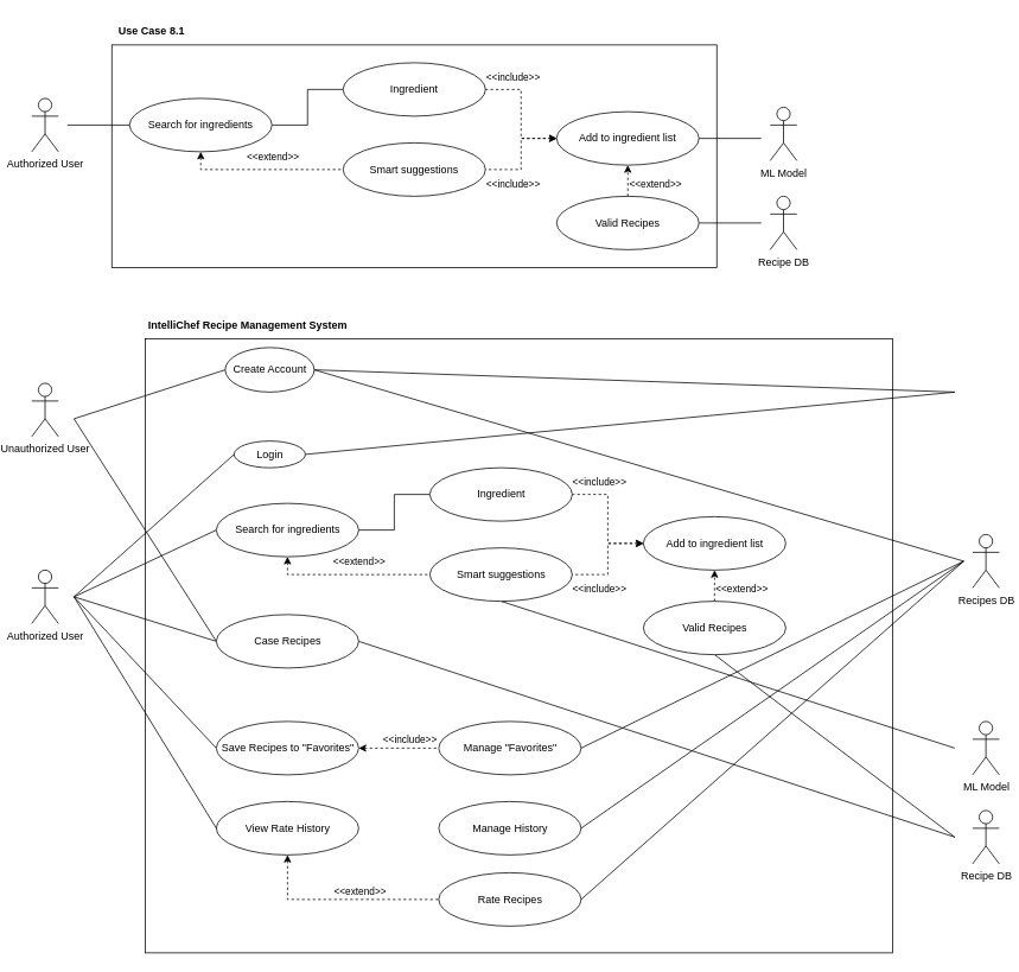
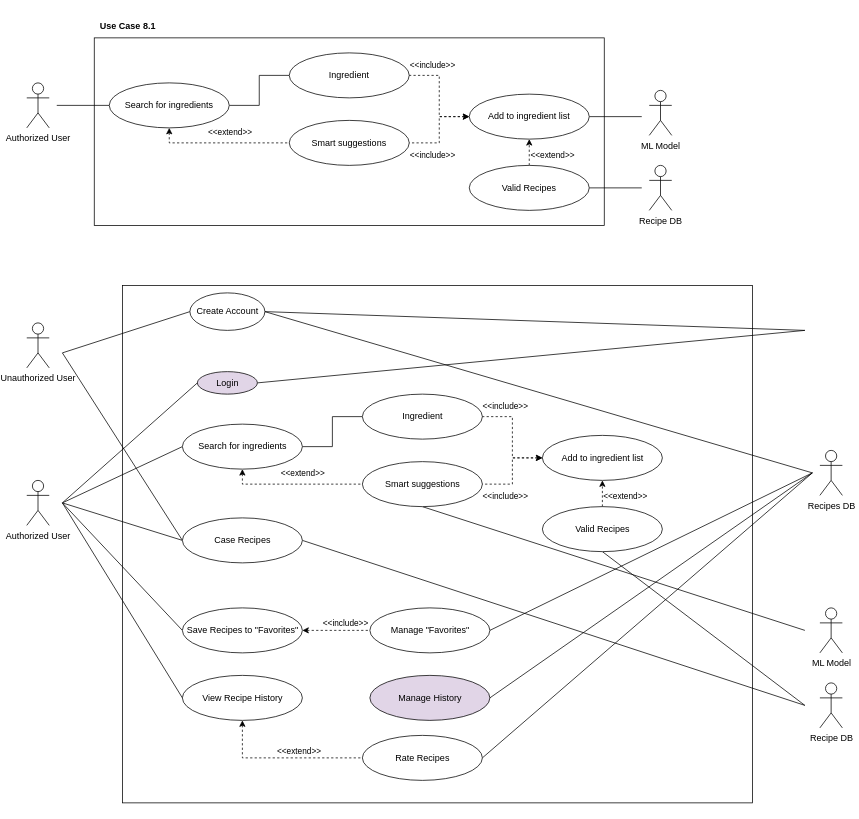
  <mxCell id="0" />
  <mxCell id="1" parent="0" />
  <mxCell id="2" value="" style="rounded=0;whiteSpace=wrap;html=1;fontFamily=Helvetica;fontSize=11;fontColor=default;labelBackgroundColor=default;" parent="1" vertex="1"><mxGeometry x="147.5" y="380" width="840" height="690" as="geometry" /></mxCell>
- <mxCell id="3" value="&lt;b&gt;IntelliChef Recipe Management System&lt;/b&gt;" style="text;strokeColor=none;align=center;fillColor=none;html=1;verticalAlign=middle;whiteSpace=wrap;rounded=0;" parent="1" vertex="1"><mxGeometry x="147.5" y="350" width="230" height="30" as="geometry" /></mxCell>
  <mxCell id="4" style="edgeStyle=orthogonalEdgeStyle;rounded=0;orthogonalLoop=1;jettySize=auto;html=1;exitX=1;exitY=0.5;exitDx=0;exitDy=0;entryX=0;entryY=0.5;entryDx=0;entryDy=0;strokeColor=default;align=center;verticalAlign=middle;fontFamily=Helvetica;fontSize=11;fontColor=default;labelBackgroundColor=default;endArrow=none;endFill=0;startArrow=none;startFill=0;" parent="1" source="8" target="16" edge="1"><mxGeometry relative="1" as="geometry" /></mxCell>
  <mxCell id="5" style="edgeStyle=orthogonalEdgeStyle;rounded=0;orthogonalLoop=1;jettySize=auto;html=1;exitX=0.5;exitY=1;exitDx=0;exitDy=0;entryX=0;entryY=0.5;entryDx=0;entryDy=0;strokeColor=default;align=center;verticalAlign=middle;fontFamily=Helvetica;fontSize=11;fontColor=default;labelBackgroundColor=default;endArrow=none;endFill=0;startArrow=classic;startFill=1;dashed=1;" parent="1" source="8" target="28" edge="1"><mxGeometry relative="1" as="geometry" /></mxCell>
  <mxCell id="6" value="&amp;lt;&amp;lt;extend&amp;gt;&amp;gt;" style="edgeLabel;html=1;align=center;verticalAlign=middle;resizable=0;points=[];fontFamily=Helvetica;fontSize=11;fontColor=default;labelBackgroundColor=default;" parent="5" vertex="1" connectable="0"><mxGeometry x="0.127" y="2" relative="1" as="geometry"><mxPoint x="-1" y="-13" as="offset" /></mxGeometry></mxCell>
  <mxCell id="7" style="edgeStyle=none;rounded=0;orthogonalLoop=1;jettySize=auto;html=1;exitX=0;exitY=0.5;exitDx=0;exitDy=0;strokeColor=default;align=center;verticalAlign=middle;fontFamily=Helvetica;fontSize=11;fontColor=default;labelBackgroundColor=default;endArrow=none;endFill=0;" parent="1" source="8" edge="1"><mxGeometry relative="1" as="geometry"><mxPoint x="67.5" y="670" as="targetPoint" /></mxGeometry></mxCell>
  <mxCell id="8" value="Search for ingredients" style="ellipse;whiteSpace=wrap;html=1;" parent="1" vertex="1"><mxGeometry x="227.5" y="565" width="160" height="60" as="geometry" /></mxCell>
  <mxCell id="9" style="edgeStyle=orthogonalEdgeStyle;rounded=0;orthogonalLoop=1;jettySize=auto;html=1;exitX=1;exitY=0.5;exitDx=0;exitDy=0;entryX=0;entryY=0.5;entryDx=0;entryDy=0;strokeColor=default;align=center;verticalAlign=middle;fontFamily=Helvetica;fontSize=11;fontColor=default;labelBackgroundColor=default;endArrow=none;endFill=0;startArrow=classic;startFill=1;dashed=1;" parent="1" source="12" target="18" edge="1"><mxGeometry relative="1" as="geometry" /></mxCell>
  <mxCell id="10" value="&amp;lt;&amp;lt;include&amp;gt;&amp;gt;" style="edgeLabel;html=1;align=center;verticalAlign=middle;resizable=0;points=[];fontFamily=Helvetica;fontSize=11;fontColor=default;labelBackgroundColor=default;" parent="9" vertex="1" connectable="0"><mxGeometry x="0.274" relative="1" as="geometry"><mxPoint y="-10" as="offset" /></mxGeometry></mxCell>
  <mxCell id="11" style="edgeStyle=none;rounded=0;orthogonalLoop=1;jettySize=auto;html=1;exitX=0;exitY=0.5;exitDx=0;exitDy=0;strokeColor=default;align=center;verticalAlign=middle;fontFamily=Helvetica;fontSize=11;fontColor=default;labelBackgroundColor=default;endArrow=none;endFill=0;" parent="1" source="12" edge="1"><mxGeometry relative="1" as="geometry"><mxPoint x="67.5" y="670" as="targetPoint" /></mxGeometry></mxCell>
  <mxCell id="12" value="Save Recipes to &quot;Favorites&quot;" style="ellipse;whiteSpace=wrap;html=1;" parent="1" vertex="1"><mxGeometry x="227.5" y="810" width="160" height="60" as="geometry" /></mxCell>
  <mxCell id="13" style="edgeStyle=none;rounded=0;orthogonalLoop=1;jettySize=auto;html=1;exitX=0;exitY=0.5;exitDx=0;exitDy=0;strokeColor=default;align=center;verticalAlign=middle;fontFamily=Helvetica;fontSize=11;fontColor=default;labelBackgroundColor=default;endArrow=none;endFill=0;" parent="1" source="15" edge="1"><mxGeometry relative="1" as="geometry"><mxPoint x="67.5" y="670" as="targetPoint" /></mxGeometry></mxCell>
  <mxCell id="14" style="edgeStyle=none;rounded=0;orthogonalLoop=1;jettySize=auto;html=1;exitX=1;exitY=0.5;exitDx=0;exitDy=0;strokeColor=default;align=center;verticalAlign=middle;fontFamily=Helvetica;fontSize=11;fontColor=default;labelBackgroundColor=default;endArrow=none;endFill=0;" parent="1" source="15" edge="1"><mxGeometry relative="1" as="geometry"><mxPoint x="1057.5" y="440" as="targetPoint" /></mxGeometry></mxCell>
- <mxCell id="15" value="Login" style="ellipse;whiteSpace=wrap;html=1;" parent="1" vertex="1"><mxGeometry x="247.5" y="495" width="80" height="30" as="geometry" /></mxCell>
+ <mxCell id="15" value="Login" style="ellipse;whiteSpace=wrap;html=1;fillColor=#e1d5e7;" parent="1" vertex="1"><mxGeometry x="247.5" y="495" width="80" height="30" as="geometry" /></mxCell>
  <mxCell id="16" value="Ingredient" style="ellipse;whiteSpace=wrap;html=1;" parent="1" vertex="1"><mxGeometry x="467.5" y="525" width="160" height="60" as="geometry" /></mxCell>
  <mxCell id="17" style="edgeStyle=none;rounded=0;orthogonalLoop=1;jettySize=auto;html=1;exitX=1;exitY=0.5;exitDx=0;exitDy=0;strokeColor=default;align=center;verticalAlign=middle;fontFamily=Helvetica;fontSize=11;fontColor=default;labelBackgroundColor=default;endArrow=none;endFill=0;" parent="1" source="18" edge="1"><mxGeometry relative="1" as="geometry"><mxPoint x="1067.5" y="630" as="targetPoint" /></mxGeometry></mxCell>
  <mxCell id="18" value="Manage &quot;Favorites&quot;" style="ellipse;whiteSpace=wrap;html=1;" parent="1" vertex="1"><mxGeometry x="477.5" y="810" width="160" height="60" as="geometry" /></mxCell>
  <mxCell id="19" style="edgeStyle=orthogonalEdgeStyle;rounded=0;orthogonalLoop=1;jettySize=auto;html=1;entryX=0;entryY=0.5;entryDx=0;entryDy=0;strokeColor=default;align=center;verticalAlign=middle;fontFamily=Helvetica;fontSize=11;fontColor=default;labelBackgroundColor=default;endArrow=none;endFill=0;startArrow=classic;startFill=1;dashed=1;exitX=0.5;exitY=1;exitDx=0;exitDy=0;" parent="1" source="22" target="26" edge="1"><mxGeometry relative="1" as="geometry" /></mxCell>
  <mxCell id="20" value="&amp;lt;&amp;lt;extend&amp;gt;&amp;gt;" style="edgeLabel;html=1;align=center;verticalAlign=middle;resizable=0;points=[];fontFamily=Helvetica;fontSize=11;fontColor=default;labelBackgroundColor=default;" parent="19" vertex="1" connectable="0"><mxGeometry x="0.181" relative="1" as="geometry"><mxPoint x="1" y="-10" as="offset" /></mxGeometry></mxCell>
  <mxCell id="21" style="edgeStyle=none;rounded=0;orthogonalLoop=1;jettySize=auto;html=1;exitX=0;exitY=0.5;exitDx=0;exitDy=0;strokeColor=default;align=center;verticalAlign=middle;fontFamily=Helvetica;fontSize=11;fontColor=default;labelBackgroundColor=default;endArrow=none;endFill=0;" parent="1" source="22" edge="1"><mxGeometry relative="1" as="geometry"><mxPoint x="67.5" y="670" as="targetPoint" /></mxGeometry></mxCell>
- <mxCell id="22" value="View Rate History" style="ellipse;whiteSpace=wrap;html=1;" parent="1" vertex="1"><mxGeometry x="227.5" y="900" width="160" height="60" as="geometry" /></mxCell>
+ <mxCell id="22" value="View Recipe History" style="ellipse;whiteSpace=wrap;html=1;" parent="1" vertex="1"><mxGeometry x="227.5" y="900" width="160" height="60" as="geometry" /></mxCell>
  <mxCell id="23" style="edgeStyle=none;rounded=0;orthogonalLoop=1;jettySize=auto;html=1;exitX=1;exitY=0.5;exitDx=0;exitDy=0;strokeColor=default;align=center;verticalAlign=middle;fontFamily=Helvetica;fontSize=11;fontColor=default;labelBackgroundColor=default;endArrow=none;endFill=0;" parent="1" source="24" edge="1"><mxGeometry relative="1" as="geometry"><mxPoint x="1067.5" y="630" as="targetPoint" /></mxGeometry></mxCell>
- <mxCell id="24" value="Manage History" style="ellipse;whiteSpace=wrap;html=1;" parent="1" vertex="1"><mxGeometry x="477.5" y="900" width="160" height="60" as="geometry" /></mxCell>
+ <mxCell id="24" value="Manage History" style="ellipse;whiteSpace=wrap;html=1;fillColor=#e1d5e7;" parent="1" vertex="1"><mxGeometry x="477.5" y="900" width="160" height="60" as="geometry" /></mxCell>
  <mxCell id="25" style="edgeStyle=none;rounded=0;orthogonalLoop=1;jettySize=auto;html=1;exitX=1;exitY=0.5;exitDx=0;exitDy=0;strokeColor=default;align=center;verticalAlign=middle;fontFamily=Helvetica;fontSize=11;fontColor=default;labelBackgroundColor=default;endArrow=none;endFill=0;" parent="1" source="26" edge="1"><mxGeometry relative="1" as="geometry"><mxPoint x="1067.5" y="630" as="targetPoint" /></mxGeometry></mxCell>
- <mxCell id="26" value="Rate Recipes" style="ellipse;whiteSpace=wrap;html=1;" parent="1" vertex="1"><mxGeometry x="477.5" y="980" width="160" height="60" as="geometry" /></mxCell>
+ <mxCell id="26" value="Rate Recipes" style="ellipse;whiteSpace=wrap;html=1;" parent="1" vertex="1"><mxGeometry x="467.5" y="980" width="160" height="60" as="geometry" /></mxCell>
  <mxCell id="27" style="edgeStyle=none;rounded=0;orthogonalLoop=1;jettySize=auto;html=1;exitX=0.5;exitY=1;exitDx=0;exitDy=0;strokeColor=default;align=center;verticalAlign=middle;fontFamily=Helvetica;fontSize=11;fontColor=default;labelBackgroundColor=default;endArrow=none;endFill=0;" parent="1" source="28" edge="1"><mxGeometry relative="1" as="geometry"><mxPoint x="1057.5" y="840" as="targetPoint" /></mxGeometry></mxCell>
  <mxCell id="28" value="Smart suggestions" style="ellipse;whiteSpace=wrap;html=1;" parent="1" vertex="1"><mxGeometry x="467.5" y="615" width="160" height="60" as="geometry" /></mxCell>
  <mxCell id="29" style="rounded=0;orthogonalLoop=1;jettySize=auto;html=1;exitX=0;exitY=0.5;exitDx=0;exitDy=0;strokeColor=default;align=center;verticalAlign=middle;fontFamily=Helvetica;fontSize=11;fontColor=default;labelBackgroundColor=default;endArrow=none;endFill=0;" parent="1" source="32" edge="1"><mxGeometry relative="1" as="geometry"><mxPoint x="67.5" y="470" as="targetPoint" /></mxGeometry></mxCell>
  <mxCell id="30" style="edgeStyle=none;rounded=0;orthogonalLoop=1;jettySize=auto;html=1;exitX=1;exitY=0.5;exitDx=0;exitDy=0;strokeColor=default;align=center;verticalAlign=middle;fontFamily=Helvetica;fontSize=11;fontColor=default;labelBackgroundColor=default;endArrow=none;endFill=0;" parent="1" source="32" edge="1"><mxGeometry relative="1" as="geometry"><mxPoint x="1067.5" y="630" as="targetPoint" /></mxGeometry></mxCell>
  <mxCell id="31" style="edgeStyle=none;rounded=0;orthogonalLoop=1;jettySize=auto;html=1;exitX=1;exitY=0.5;exitDx=0;exitDy=0;strokeColor=default;align=center;verticalAlign=middle;fontFamily=Helvetica;fontSize=11;fontColor=default;labelBackgroundColor=default;endArrow=none;endFill=0;" parent="1" source="32" edge="1"><mxGeometry relative="1" as="geometry"><mxPoint x="1057.5" y="440" as="targetPoint" /></mxGeometry></mxCell>
  <mxCell id="32" value="Create Account" style="ellipse;whiteSpace=wrap;html=1;" parent="1" vertex="1"><mxGeometry x="237.5" y="390" width="100" height="50" as="geometry" /></mxCell>
  <mxCell id="33" style="edgeStyle=orthogonalEdgeStyle;rounded=0;orthogonalLoop=1;jettySize=auto;html=1;exitX=0;exitY=0.5;exitDx=0;exitDy=0;entryX=1;entryY=0.5;entryDx=0;entryDy=0;strokeColor=default;align=center;verticalAlign=middle;fontFamily=Helvetica;fontSize=11;fontColor=default;labelBackgroundColor=default;endArrow=none;endFill=0;startArrow=classic;startFill=1;dashed=1;" parent="1" source="37" target="28" edge="1"><mxGeometry relative="1" as="geometry" /></mxCell>
  <mxCell id="34" value="&amp;lt;&amp;lt;include&amp;gt;&amp;gt;" style="edgeLabel;html=1;align=center;verticalAlign=middle;resizable=0;points=[];fontFamily=Helvetica;fontSize=11;fontColor=default;labelBackgroundColor=default;" parent="33" vertex="1" connectable="0"><mxGeometry x="0.277" y="-3" relative="1" as="geometry"><mxPoint x="-7" y="17" as="offset" /></mxGeometry></mxCell>
  <mxCell id="35" style="edgeStyle=orthogonalEdgeStyle;rounded=0;orthogonalLoop=1;jettySize=auto;html=1;exitX=0;exitY=0.5;exitDx=0;exitDy=0;entryX=1;entryY=0.5;entryDx=0;entryDy=0;strokeColor=default;align=center;verticalAlign=middle;fontFamily=Helvetica;fontSize=11;fontColor=default;labelBackgroundColor=default;endArrow=none;endFill=0;startArrow=classic;startFill=1;dashed=1;" parent="1" source="37" target="16" edge="1"><mxGeometry relative="1" as="geometry" /></mxCell>
  <mxCell id="36" value="&amp;lt;&amp;lt;include&amp;gt;&amp;gt;" style="edgeLabel;html=1;align=center;verticalAlign=middle;resizable=0;points=[];fontFamily=Helvetica;fontSize=11;fontColor=default;labelBackgroundColor=default;" parent="35" vertex="1" connectable="0"><mxGeometry x="0.307" y="1" relative="1" as="geometry"><mxPoint x="-9" y="-22" as="offset" /></mxGeometry></mxCell>
  <mxCell id="37" value="Add to ingredient list" style="ellipse;whiteSpace=wrap;html=1;" parent="1" vertex="1"><mxGeometry x="707.5" y="580" width="160" height="60" as="geometry" /></mxCell>
  <mxCell id="38" value="Recipe DB" style="shape=umlActor;verticalLabelPosition=bottom;verticalAlign=top;html=1;outlineConnect=0;" parent="1" vertex="1"><mxGeometry x="1077.5" y="910" width="30" height="60" as="geometry" /></mxCell>
  <mxCell id="39" style="edgeStyle=orthogonalEdgeStyle;rounded=0;orthogonalLoop=1;jettySize=auto;html=1;exitX=0.5;exitY=0;exitDx=0;exitDy=0;entryX=0.5;entryY=1;entryDx=0;entryDy=0;strokeColor=default;align=center;verticalAlign=middle;fontFamily=Helvetica;fontSize=11;fontColor=default;labelBackgroundColor=default;endArrow=classic;endFill=1;startArrow=none;startFill=0;dashed=1;" parent="1" source="42" target="37" edge="1"><mxGeometry relative="1" as="geometry" /></mxCell>
  <mxCell id="40" value="&amp;lt;&amp;lt;extend&amp;gt;&amp;gt;" style="edgeLabel;html=1;align=center;verticalAlign=middle;resizable=0;points=[];fontFamily=Helvetica;fontSize=11;fontColor=default;labelBackgroundColor=default;" parent="39" vertex="1" connectable="0"><mxGeometry x="0.354" y="-2" relative="1" as="geometry"><mxPoint x="28" y="9" as="offset" /></mxGeometry></mxCell>
  <mxCell id="41" style="edgeStyle=none;rounded=0;orthogonalLoop=1;jettySize=auto;html=1;exitX=0.5;exitY=1;exitDx=0;exitDy=0;strokeColor=default;align=center;verticalAlign=middle;fontFamily=Helvetica;fontSize=11;fontColor=default;labelBackgroundColor=default;endArrow=none;endFill=0;" parent="1" source="42" edge="1"><mxGeometry relative="1" as="geometry"><mxPoint x="1057.5" y="940" as="targetPoint" /></mxGeometry></mxCell>
  <mxCell id="42" value="Valid Recipes" style="ellipse;whiteSpace=wrap;html=1;" parent="1" vertex="1"><mxGeometry x="707.5" y="675" width="160" height="60" as="geometry" /></mxCell>
  <mxCell id="43" style="edgeStyle=none;rounded=0;orthogonalLoop=1;jettySize=auto;html=1;exitX=0;exitY=0.5;exitDx=0;exitDy=0;strokeColor=default;align=center;verticalAlign=middle;fontFamily=Helvetica;fontSize=11;fontColor=default;labelBackgroundColor=default;endArrow=none;endFill=0;" parent="1" source="46" edge="1"><mxGeometry relative="1" as="geometry"><mxPoint x="67.5" y="470" as="targetPoint" /></mxGeometry></mxCell>
  <mxCell id="44" style="edgeStyle=none;rounded=0;orthogonalLoop=1;jettySize=auto;html=1;exitX=0;exitY=0.5;exitDx=0;exitDy=0;strokeColor=default;align=center;verticalAlign=middle;fontFamily=Helvetica;fontSize=11;fontColor=default;labelBackgroundColor=default;endArrow=none;endFill=0;" parent="1" source="46" edge="1"><mxGeometry relative="1" as="geometry"><mxPoint x="67.5" y="670" as="targetPoint" /></mxGeometry></mxCell>
  <mxCell id="45" style="edgeStyle=none;rounded=0;orthogonalLoop=1;jettySize=auto;html=1;exitX=1;exitY=0.5;exitDx=0;exitDy=0;strokeColor=default;align=center;verticalAlign=middle;fontFamily=Helvetica;fontSize=11;fontColor=default;labelBackgroundColor=default;endArrow=none;endFill=0;" parent="1" source="46" edge="1"><mxGeometry relative="1" as="geometry"><mxPoint x="1057.5" y="940" as="targetPoint" /></mxGeometry></mxCell>
  <mxCell id="46" value="Case Recipes" style="ellipse;whiteSpace=wrap;html=1;" parent="1" vertex="1"><mxGeometry x="227.5" y="690" width="160" height="60" as="geometry" /></mxCell>
  <mxCell id="47" value="Unauthorized User" style="shape=umlActor;verticalLabelPosition=bottom;verticalAlign=top;html=1;outlineConnect=0;" parent="1" vertex="1"><mxGeometry x="20" y="430" width="30" height="60" as="geometry" /></mxCell>
  <mxCell id="48" value="Authorized User" style="shape=umlActor;verticalLabelPosition=bottom;verticalAlign=top;html=1;outlineConnect=0;" parent="1" vertex="1"><mxGeometry x="20" y="640" width="30" height="60" as="geometry" /></mxCell>
  <mxCell id="49" value="Recipes DB" style="shape=umlActor;verticalLabelPosition=bottom;verticalAlign=top;html=1;outlineConnect=0;" parent="1" vertex="1"><mxGeometry x="1077.5" y="600" width="30" height="60" as="geometry" /></mxCell>
  <mxCell id="50" value="ML Model" style="shape=umlActor;verticalLabelPosition=bottom;verticalAlign=top;html=1;outlineConnect=0;" parent="1" vertex="1"><mxGeometry x="1077.5" y="810" width="30" height="60" as="geometry" /></mxCell>
  <mxCell id="51" value="" style="rounded=0;whiteSpace=wrap;html=1;fontFamily=Helvetica;fontSize=11;fontColor=default;labelBackgroundColor=default;" vertex="1" parent="1"><mxGeometry x="110" y="50" width="680" height="250" as="geometry" /></mxCell>
  <mxCell id="52" value="&lt;b&gt;Use Case 8.1&lt;/b&gt;" style="text;strokeColor=none;align=center;fillColor=none;html=1;verticalAlign=middle;whiteSpace=wrap;rounded=0;" vertex="1" parent="1"><mxGeometry x="110" y="20" width="90" height="30" as="geometry" /></mxCell>
  <mxCell id="53" value="Authorized User" style="shape=umlActor;verticalLabelPosition=bottom;verticalAlign=top;html=1;outlineConnect=0;" vertex="1" parent="1"><mxGeometry x="20" y="110" width="30" height="60" as="geometry" /></mxCell>
  <mxCell id="54" style="edgeStyle=orthogonalEdgeStyle;rounded=0;orthogonalLoop=1;jettySize=auto;html=1;exitX=1;exitY=0.5;exitDx=0;exitDy=0;entryX=0;entryY=0.5;entryDx=0;entryDy=0;strokeColor=default;align=center;verticalAlign=middle;fontFamily=Helvetica;fontSize=11;fontColor=default;labelBackgroundColor=default;endArrow=none;endFill=0;startArrow=none;startFill=0;" edge="1" parent="1" source="58" target="59"><mxGeometry relative="1" as="geometry" /></mxCell>
  <mxCell id="55" style="edgeStyle=orthogonalEdgeStyle;rounded=0;orthogonalLoop=1;jettySize=auto;html=1;exitX=0.5;exitY=1;exitDx=0;exitDy=0;entryX=0;entryY=0.5;entryDx=0;entryDy=0;strokeColor=default;align=center;verticalAlign=middle;fontFamily=Helvetica;fontSize=11;fontColor=default;labelBackgroundColor=default;endArrow=none;endFill=0;startArrow=classic;startFill=1;dashed=1;" edge="1" parent="1" source="58" target="60"><mxGeometry relative="1" as="geometry" /></mxCell>
  <mxCell id="56" value="&amp;lt;&amp;lt;extend&amp;gt;&amp;gt;" style="edgeLabel;html=1;align=center;verticalAlign=middle;resizable=0;points=[];fontFamily=Helvetica;fontSize=11;fontColor=default;labelBackgroundColor=default;" vertex="1" connectable="0" parent="55"><mxGeometry x="0.127" y="2" relative="1" as="geometry"><mxPoint x="-1" y="-13" as="offset" /></mxGeometry></mxCell>
  <mxCell id="57" style="rounded=0;orthogonalLoop=1;jettySize=auto;html=1;exitX=0;exitY=0.5;exitDx=0;exitDy=0;endArrow=none;endFill=0;" edge="1" parent="1" source="58"><mxGeometry relative="1" as="geometry"><mxPoint x="60" y="140" as="targetPoint" /></mxGeometry></mxCell>
  <mxCell id="58" value="Search for ingredients" style="ellipse;whiteSpace=wrap;html=1;" vertex="1" parent="1"><mxGeometry x="130" y="110" width="160" height="60" as="geometry" /></mxCell>
  <mxCell id="59" value="Ingredient" style="ellipse;whiteSpace=wrap;html=1;" vertex="1" parent="1"><mxGeometry x="370" y="70" width="160" height="60" as="geometry" /></mxCell>
  <mxCell id="60" value="Smart suggestions" style="ellipse;whiteSpace=wrap;html=1;" vertex="1" parent="1"><mxGeometry x="370" y="160" width="160" height="60" as="geometry" /></mxCell>
  <mxCell id="61" style="edgeStyle=orthogonalEdgeStyle;rounded=0;orthogonalLoop=1;jettySize=auto;html=1;exitX=0;exitY=0.5;exitDx=0;exitDy=0;entryX=1;entryY=0.5;entryDx=0;entryDy=0;strokeColor=default;align=center;verticalAlign=middle;fontFamily=Helvetica;fontSize=11;fontColor=default;labelBackgroundColor=default;endArrow=none;endFill=0;startArrow=classic;startFill=1;dashed=1;" edge="1" parent="1" source="66" target="60"><mxGeometry relative="1" as="geometry" /></mxCell>
  <mxCell id="62" value="&amp;lt;&amp;lt;include&amp;gt;&amp;gt;" style="edgeLabel;html=1;align=center;verticalAlign=middle;resizable=0;points=[];fontFamily=Helvetica;fontSize=11;fontColor=default;labelBackgroundColor=default;" vertex="1" connectable="0" parent="61"><mxGeometry x="0.277" y="-3" relative="1" as="geometry"><mxPoint x="-7" y="17" as="offset" /></mxGeometry></mxCell>
  <mxCell id="63" style="edgeStyle=orthogonalEdgeStyle;rounded=0;orthogonalLoop=1;jettySize=auto;html=1;exitX=0;exitY=0.5;exitDx=0;exitDy=0;entryX=1;entryY=0.5;entryDx=0;entryDy=0;strokeColor=default;align=center;verticalAlign=middle;fontFamily=Helvetica;fontSize=11;fontColor=default;labelBackgroundColor=default;endArrow=none;endFill=0;startArrow=classic;startFill=1;dashed=1;" edge="1" parent="1" source="66" target="59"><mxGeometry relative="1" as="geometry" /></mxCell>
  <mxCell id="64" value="&amp;lt;&amp;lt;include&amp;gt;&amp;gt;" style="edgeLabel;html=1;align=center;verticalAlign=middle;resizable=0;points=[];fontFamily=Helvetica;fontSize=11;fontColor=default;labelBackgroundColor=default;" vertex="1" connectable="0" parent="63"><mxGeometry x="0.307" y="1" relative="1" as="geometry"><mxPoint x="-9" y="-22" as="offset" /></mxGeometry></mxCell>
  <mxCell id="65" style="rounded=0;orthogonalLoop=1;jettySize=auto;html=1;exitX=1;exitY=0.5;exitDx=0;exitDy=0;endArrow=none;endFill=0;" edge="1" parent="1" source="66"><mxGeometry relative="1" as="geometry"><mxPoint x="840" y="155" as="targetPoint" /></mxGeometry></mxCell>
  <mxCell id="66" value="Add to ingredient list" style="ellipse;whiteSpace=wrap;html=1;" vertex="1" parent="1"><mxGeometry x="610" y="125" width="160" height="60" as="geometry" /></mxCell>
  <mxCell id="67" style="edgeStyle=orthogonalEdgeStyle;rounded=0;orthogonalLoop=1;jettySize=auto;html=1;exitX=0.5;exitY=0;exitDx=0;exitDy=0;entryX=0.5;entryY=1;entryDx=0;entryDy=0;strokeColor=default;align=center;verticalAlign=middle;fontFamily=Helvetica;fontSize=11;fontColor=default;labelBackgroundColor=default;endArrow=classic;endFill=1;startArrow=none;startFill=0;dashed=1;" edge="1" parent="1" source="70" target="66"><mxGeometry relative="1" as="geometry" /></mxCell>
  <mxCell id="68" value="&amp;lt;&amp;lt;extend&amp;gt;&amp;gt;" style="edgeLabel;html=1;align=center;verticalAlign=middle;resizable=0;points=[];fontFamily=Helvetica;fontSize=11;fontColor=default;labelBackgroundColor=default;" vertex="1" connectable="0" parent="67"><mxGeometry x="0.354" y="-2" relative="1" as="geometry"><mxPoint x="28" y="9" as="offset" /></mxGeometry></mxCell>
  <mxCell id="69" style="rounded=0;orthogonalLoop=1;jettySize=auto;html=1;exitX=1;exitY=0.5;exitDx=0;exitDy=0;endArrow=none;endFill=0;" edge="1" parent="1" source="70"><mxGeometry relative="1" as="geometry"><mxPoint x="840" y="250" as="targetPoint" /></mxGeometry></mxCell>
  <mxCell id="70" value="Valid Recipes" style="ellipse;whiteSpace=wrap;html=1;" vertex="1" parent="1"><mxGeometry x="610" y="220" width="160" height="60" as="geometry" /></mxCell>
  <mxCell id="71" value="Recipe DB" style="shape=umlActor;verticalLabelPosition=bottom;verticalAlign=top;html=1;outlineConnect=0;" vertex="1" parent="1"><mxGeometry x="850" y="220" width="30" height="60" as="geometry" /></mxCell>
  <mxCell id="72" value="ML Model" style="shape=umlActor;verticalLabelPosition=bottom;verticalAlign=top;html=1;outlineConnect=0;" vertex="1" parent="1"><mxGeometry x="850" y="120" width="30" height="60" as="geometry" /></mxCell>
